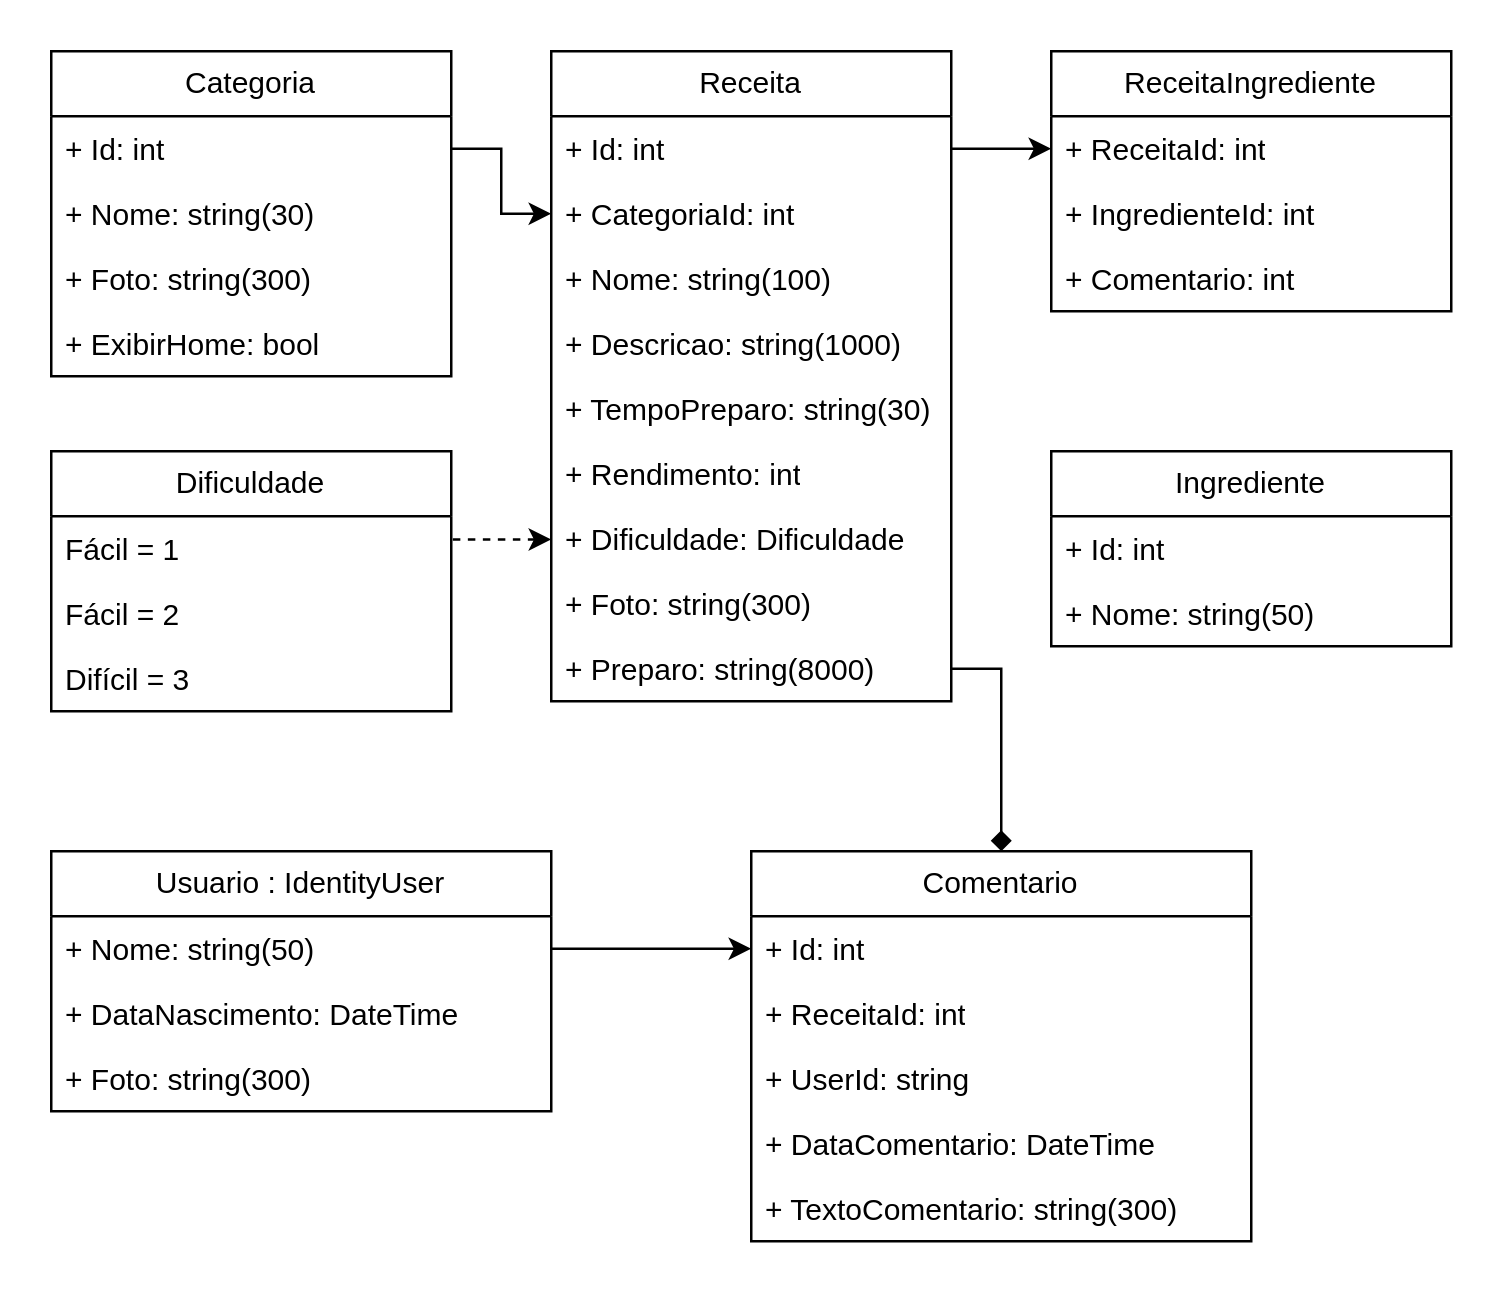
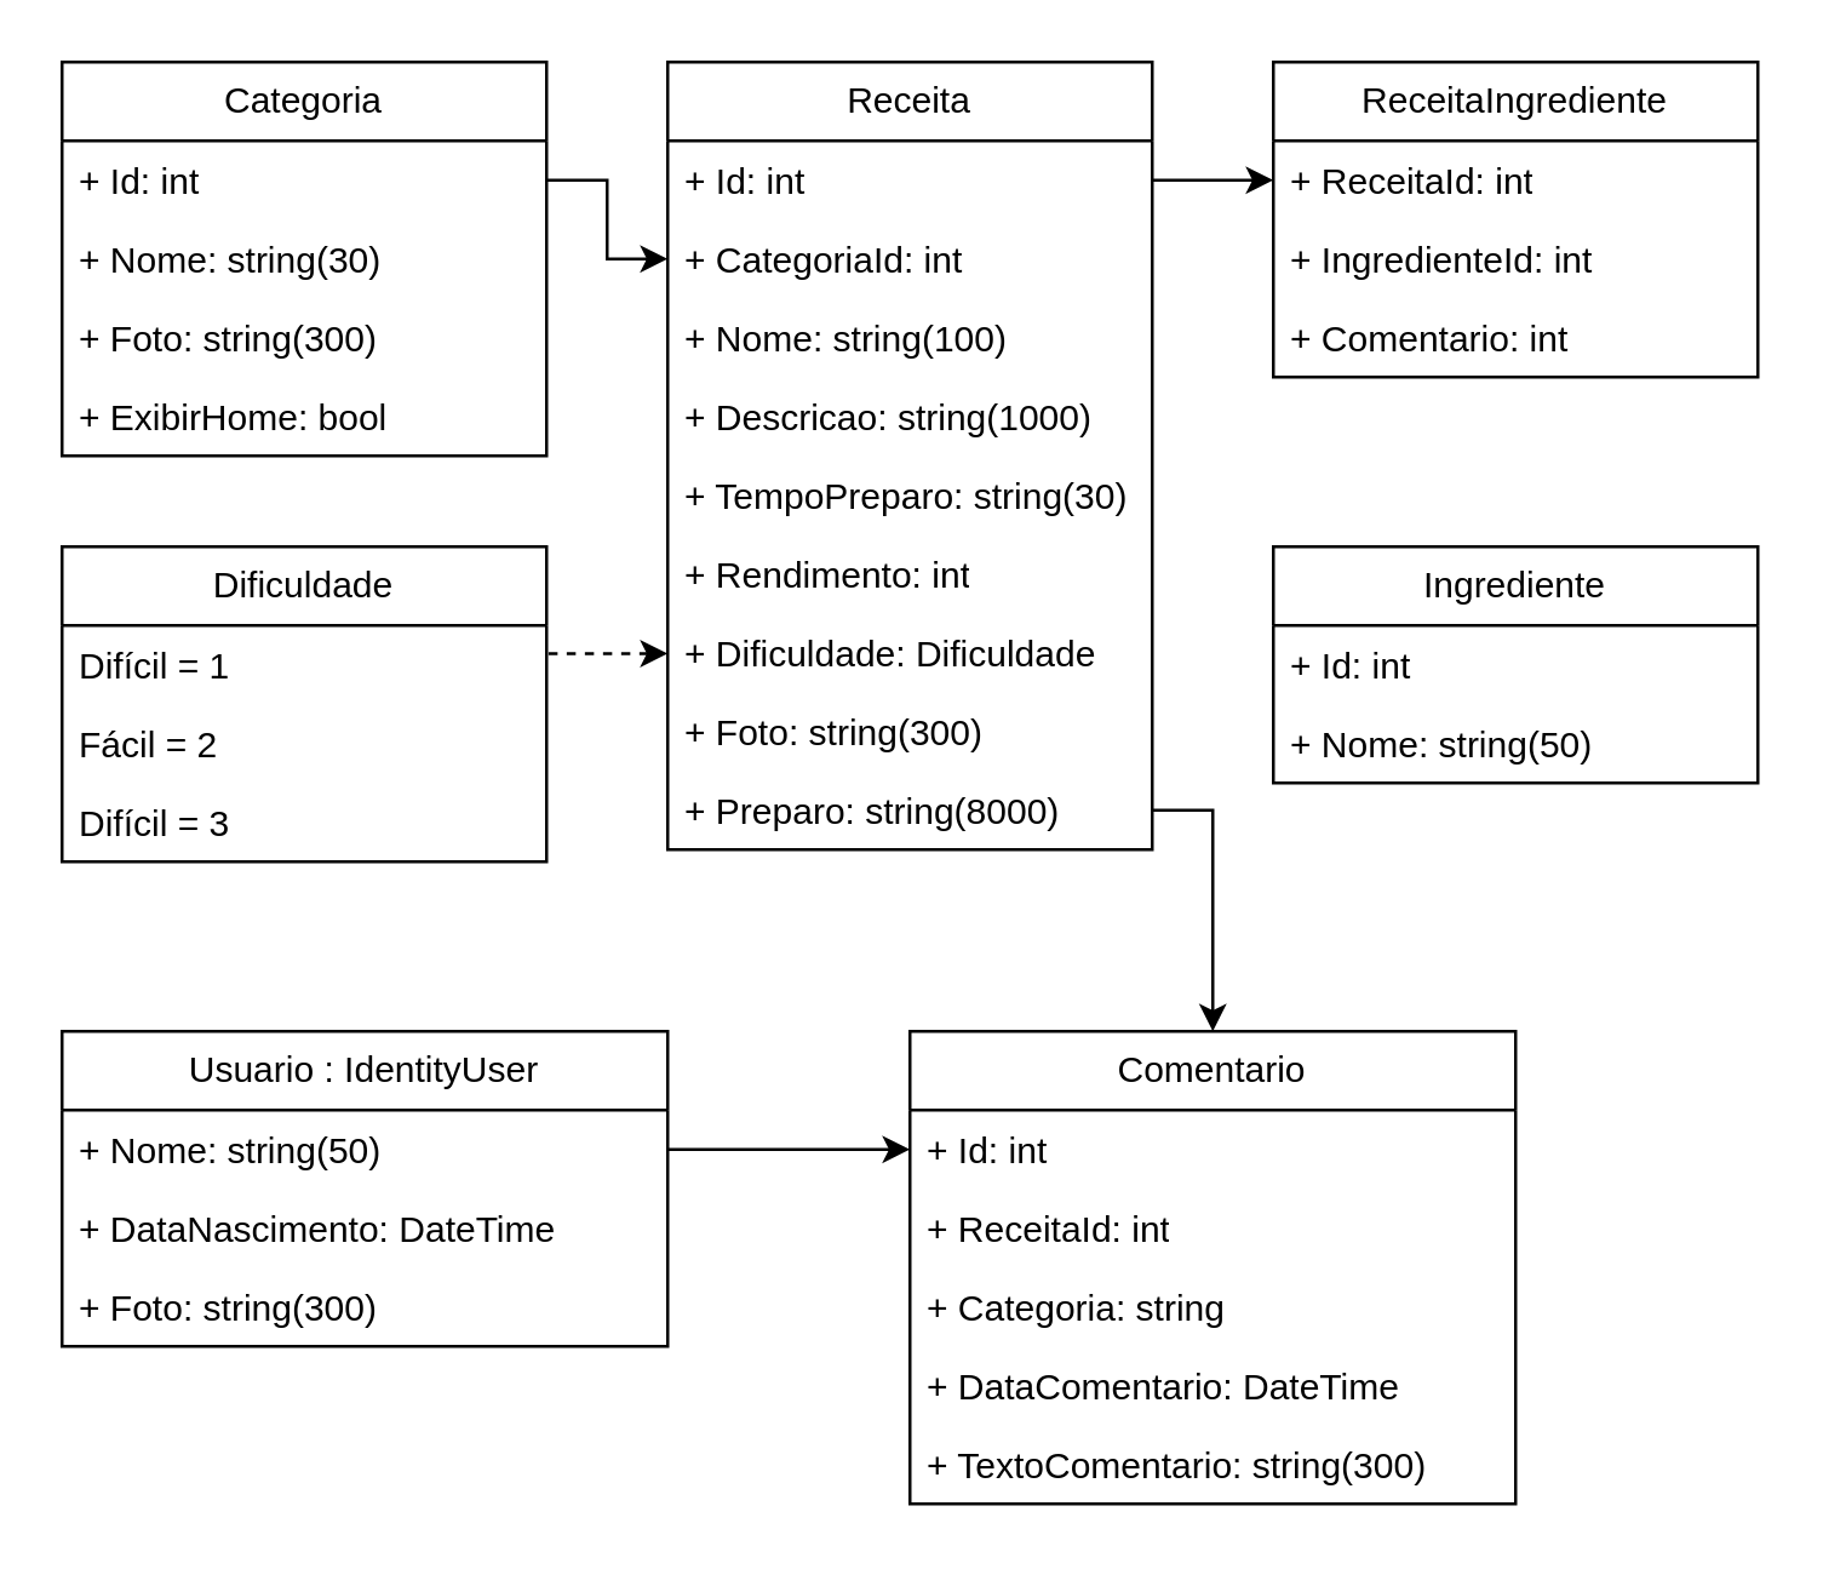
  <mxCell id="0" />
  <mxCell id="1" parent="0" />
  <mxCell id="2" value="Categoria" style="swimlane;fontStyle=0;childLayout=stackLayout;horizontal=1;startSize=26;fillColor=none;horizontalStack=0;resizeParent=1;resizeParentMax=0;resizeLast=0;collapsible=1;marginBottom=0;whiteSpace=wrap;html=1;" vertex="1" parent="1"><mxGeometry x="20" y="20" width="160" height="130" as="geometry" /></mxCell>
  <mxCell id="3" value="+ Id: int" style="text;strokeColor=none;fillColor=none;align=left;verticalAlign=top;spacingLeft=4;spacingRight=4;overflow=hidden;rotatable=0;points=[[0,0.5],[1,0.5]];portConstraint=eastwest;whiteSpace=wrap;html=1;" vertex="1" parent="2"><mxGeometry y="26" width="160" height="26" as="geometry" /></mxCell>
  <mxCell id="4" value="+ Nome: string(30)" style="text;strokeColor=none;fillColor=none;align=left;verticalAlign=top;spacingLeft=4;spacingRight=4;overflow=hidden;rotatable=0;points=[[0,0.5],[1,0.5]];portConstraint=eastwest;whiteSpace=wrap;html=1;" vertex="1" parent="2"><mxGeometry y="52" width="160" height="26" as="geometry" /></mxCell>
  <mxCell id="5" value="+ Foto: string(300)" style="text;strokeColor=none;fillColor=none;align=left;verticalAlign=top;spacingLeft=4;spacingRight=4;overflow=hidden;rotatable=0;points=[[0,0.5],[1,0.5]];portConstraint=eastwest;whiteSpace=wrap;html=1;" vertex="1" parent="2"><mxGeometry y="78" width="160" height="26" as="geometry" /></mxCell>
  <mxCell id="6" value="+ ExibirHome: bool" style="text;strokeColor=none;fillColor=none;align=left;verticalAlign=top;spacingLeft=4;spacingRight=4;overflow=hidden;rotatable=0;points=[[0,0.5],[1,0.5]];portConstraint=eastwest;whiteSpace=wrap;html=1;" vertex="1" parent="2"><mxGeometry y="104" width="160" height="26" as="geometry" /></mxCell>
  <mxCell id="7" value="Dificuldade" style="swimlane;fontStyle=0;childLayout=stackLayout;horizontal=1;startSize=26;fillColor=none;horizontalStack=0;resizeParent=1;resizeParentMax=0;resizeLast=0;collapsible=1;marginBottom=0;whiteSpace=wrap;html=1;" vertex="1" parent="1"><mxGeometry x="20" y="180" width="160" height="104" as="geometry" /></mxCell>
- <mxCell id="8" value="Fácil = 1" style="text;strokeColor=none;fillColor=none;align=left;verticalAlign=top;spacingLeft=4;spacingRight=4;overflow=hidden;rotatable=0;points=[[0,0.5],[1,0.5]];portConstraint=eastwest;whiteSpace=wrap;html=1;" vertex="1" parent="7"><mxGeometry y="26" width="160" height="26" as="geometry" /></mxCell>
+ <mxCell id="8" value="Difícil = 1" style="text;strokeColor=none;fillColor=none;align=left;verticalAlign=top;spacingLeft=4;spacingRight=4;overflow=hidden;rotatable=0;points=[[0,0.5],[1,0.5]];portConstraint=eastwest;whiteSpace=wrap;html=1;" vertex="1" parent="7"><mxGeometry y="26" width="160" height="26" as="geometry" /></mxCell>
  <mxCell id="9" value="Fácil = 2" style="text;strokeColor=none;fillColor=none;align=left;verticalAlign=top;spacingLeft=4;spacingRight=4;overflow=hidden;rotatable=0;points=[[0,0.5],[1,0.5]];portConstraint=eastwest;whiteSpace=wrap;html=1;" vertex="1" parent="7"><mxGeometry y="52" width="160" height="26" as="geometry" /></mxCell>
  <mxCell id="10" value="Difícil = 3" style="text;strokeColor=none;fillColor=none;align=left;verticalAlign=top;spacingLeft=4;spacingRight=4;overflow=hidden;rotatable=0;points=[[0,0.5],[1,0.5]];portConstraint=eastwest;whiteSpace=wrap;html=1;" vertex="1" parent="7"><mxGeometry y="78" width="160" height="26" as="geometry" /></mxCell>
  <mxCell id="11" value="Receita" style="swimlane;fontStyle=0;childLayout=stackLayout;horizontal=1;startSize=26;fillColor=none;horizontalStack=0;resizeParent=1;resizeParentMax=0;resizeLast=0;collapsible=1;marginBottom=0;whiteSpace=wrap;html=1;" vertex="1" parent="1"><mxGeometry x="220" y="20" width="160" height="260" as="geometry" /></mxCell>
  <mxCell id="12" value="+ Id: int" style="text;strokeColor=none;fillColor=none;align=left;verticalAlign=top;spacingLeft=4;spacingRight=4;overflow=hidden;rotatable=0;points=[[0,0.5],[1,0.5]];portConstraint=eastwest;whiteSpace=wrap;html=1;" vertex="1" parent="11"><mxGeometry y="26" width="160" height="26" as="geometry" /></mxCell>
  <mxCell id="13" value="+ CategoriaId: int" style="text;strokeColor=none;fillColor=none;align=left;verticalAlign=top;spacingLeft=4;spacingRight=4;overflow=hidden;rotatable=0;points=[[0,0.5],[1,0.5]];portConstraint=eastwest;whiteSpace=wrap;html=1;" vertex="1" parent="11"><mxGeometry y="52" width="160" height="26" as="geometry" /></mxCell>
  <mxCell id="14" value="+ Nome: string(100)" style="text;strokeColor=none;fillColor=none;align=left;verticalAlign=top;spacingLeft=4;spacingRight=4;overflow=hidden;rotatable=0;points=[[0,0.5],[1,0.5]];portConstraint=eastwest;whiteSpace=wrap;html=1;" vertex="1" parent="11"><mxGeometry y="78" width="160" height="26" as="geometry" /></mxCell>
  <mxCell id="15" value="+ Descricao: string(1000)" style="text;strokeColor=none;fillColor=none;align=left;verticalAlign=top;spacingLeft=4;spacingRight=4;overflow=hidden;rotatable=0;points=[[0,0.5],[1,0.5]];portConstraint=eastwest;whiteSpace=wrap;html=1;" vertex="1" parent="11"><mxGeometry y="104" width="160" height="26" as="geometry" /></mxCell>
  <mxCell id="16" value="+ TempoPreparo: string(30)" style="text;strokeColor=none;fillColor=none;align=left;verticalAlign=top;spacingLeft=4;spacingRight=4;overflow=hidden;rotatable=0;points=[[0,0.5],[1,0.5]];portConstraint=eastwest;whiteSpace=wrap;html=1;" vertex="1" parent="11"><mxGeometry y="130" width="160" height="26" as="geometry" /></mxCell>
  <mxCell id="17" value="+ Rendimento: int" style="text;strokeColor=none;fillColor=none;align=left;verticalAlign=top;spacingLeft=4;spacingRight=4;overflow=hidden;rotatable=0;points=[[0,0.5],[1,0.5]];portConstraint=eastwest;whiteSpace=wrap;html=1;" vertex="1" parent="11"><mxGeometry y="156" width="160" height="26" as="geometry" /></mxCell>
  <mxCell id="18" value="+ Dificuldade: Dificuldade" style="text;strokeColor=none;fillColor=none;align=left;verticalAlign=top;spacingLeft=4;spacingRight=4;overflow=hidden;rotatable=0;points=[[0,0.5],[1,0.5]];portConstraint=eastwest;whiteSpace=wrap;html=1;" vertex="1" parent="11"><mxGeometry y="182" width="160" height="26" as="geometry" /></mxCell>
  <mxCell id="19" value="+ Foto: string(300)" style="text;strokeColor=none;fillColor=none;align=left;verticalAlign=top;spacingLeft=4;spacingRight=4;overflow=hidden;rotatable=0;points=[[0,0.5],[1,0.5]];portConstraint=eastwest;whiteSpace=wrap;html=1;" vertex="1" parent="11"><mxGeometry y="208" width="160" height="26" as="geometry" /></mxCell>
  <mxCell id="20" value="+ Preparo: string(8000)" style="text;strokeColor=none;fillColor=none;align=left;verticalAlign=top;spacingLeft=4;spacingRight=4;overflow=hidden;rotatable=0;points=[[0,0.5],[1,0.5]];portConstraint=eastwest;whiteSpace=wrap;html=1;" vertex="1" parent="11"><mxGeometry y="234" width="160" height="26" as="geometry" /></mxCell>
  <mxCell id="21" style="edgeStyle=orthogonalEdgeStyle;rounded=0;orthogonalLoop=1;jettySize=auto;html=1;exitX=1.004;exitY=0.359;exitDx=0;exitDy=0;entryX=0;entryY=0.5;entryDx=0;entryDy=0;exitPerimeter=0;dashed=1;" edge="1" parent="1" source="8" target="18"><mxGeometry relative="1" as="geometry" /></mxCell>
  <mxCell id="22" style="edgeStyle=orthogonalEdgeStyle;rounded=0;orthogonalLoop=1;jettySize=auto;html=1;exitX=1;exitY=0.5;exitDx=0;exitDy=0;entryX=0;entryY=0.5;entryDx=0;entryDy=0;" edge="1" parent="1" source="3" target="13"><mxGeometry relative="1" as="geometry" /></mxCell>
  <mxCell id="23" value="Ingrediente" style="swimlane;fontStyle=0;childLayout=stackLayout;horizontal=1;startSize=26;fillColor=none;horizontalStack=0;resizeParent=1;resizeParentMax=0;resizeLast=0;collapsible=1;marginBottom=0;whiteSpace=wrap;html=1;" vertex="1" parent="1"><mxGeometry x="420" y="180" width="160" height="78" as="geometry" /></mxCell>
  <mxCell id="24" value="+ Id: int" style="text;strokeColor=none;fillColor=none;align=left;verticalAlign=top;spacingLeft=4;spacingRight=4;overflow=hidden;rotatable=0;points=[[0,0.5],[1,0.5]];portConstraint=eastwest;whiteSpace=wrap;html=1;" vertex="1" parent="23"><mxGeometry y="26" width="160" height="26" as="geometry" /></mxCell>
  <mxCell id="25" value="+ Nome: string(50)" style="text;strokeColor=none;fillColor=none;align=left;verticalAlign=top;spacingLeft=4;spacingRight=4;overflow=hidden;rotatable=0;points=[[0,0.5],[1,0.5]];portConstraint=eastwest;whiteSpace=wrap;html=1;" vertex="1" parent="23"><mxGeometry y="52" width="160" height="26" as="geometry" /></mxCell>
  <mxCell id="26" value="ReceitaIngrediente" style="swimlane;fontStyle=0;childLayout=stackLayout;horizontal=1;startSize=26;fillColor=none;horizontalStack=0;resizeParent=1;resizeParentMax=0;resizeLast=0;collapsible=1;marginBottom=0;whiteSpace=wrap;html=1;" vertex="1" parent="1"><mxGeometry x="420" y="20" width="160" height="104" as="geometry" /></mxCell>
  <mxCell id="27" value="+ ReceitaId: int" style="text;strokeColor=none;fillColor=none;align=left;verticalAlign=top;spacingLeft=4;spacingRight=4;overflow=hidden;rotatable=0;points=[[0,0.5],[1,0.5]];portConstraint=eastwest;whiteSpace=wrap;html=1;" vertex="1" parent="26"><mxGeometry y="26" width="160" height="26" as="geometry" /></mxCell>
  <mxCell id="28" value="+ IngredienteId: int" style="text;strokeColor=none;fillColor=none;align=left;verticalAlign=top;spacingLeft=4;spacingRight=4;overflow=hidden;rotatable=0;points=[[0,0.5],[1,0.5]];portConstraint=eastwest;whiteSpace=wrap;html=1;" vertex="1" parent="26"><mxGeometry y="52" width="160" height="26" as="geometry" /></mxCell>
  <mxCell id="29" value="+ Comentario: int" style="text;strokeColor=none;fillColor=none;align=left;verticalAlign=top;spacingLeft=4;spacingRight=4;overflow=hidden;rotatable=0;points=[[0,0.5],[1,0.5]];portConstraint=eastwest;whiteSpace=wrap;html=1;" vertex="1" parent="26"><mxGeometry y="78" width="160" height="26" as="geometry" /></mxCell>
  <mxCell id="30" style="edgeStyle=orthogonalEdgeStyle;rounded=0;orthogonalLoop=1;jettySize=auto;html=1;exitX=1;exitY=0.5;exitDx=0;exitDy=0;" edge="1" parent="1" source="12" target="27"><mxGeometry relative="1" as="geometry" /></mxCell>
  <mxCell id="31" value="Usuario : IdentityUser" style="swimlane;fontStyle=0;childLayout=stackLayout;horizontal=1;startSize=26;fillColor=none;horizontalStack=0;resizeParent=1;resizeParentMax=0;resizeLast=0;collapsible=1;marginBottom=0;whiteSpace=wrap;html=1;" vertex="1" parent="1"><mxGeometry x="20" y="340" width="200" height="104" as="geometry" /></mxCell>
  <mxCell id="32" value="+ Nome: string(50)" style="text;strokeColor=none;fillColor=none;align=left;verticalAlign=top;spacingLeft=4;spacingRight=4;overflow=hidden;rotatable=0;points=[[0,0.5],[1,0.5]];portConstraint=eastwest;whiteSpace=wrap;html=1;" vertex="1" parent="31"><mxGeometry y="26" width="200" height="26" as="geometry" /></mxCell>
  <mxCell id="33" value="+ DataNascimento: DateTime" style="text;strokeColor=none;fillColor=none;align=left;verticalAlign=top;spacingLeft=4;spacingRight=4;overflow=hidden;rotatable=0;points=[[0,0.5],[1,0.5]];portConstraint=eastwest;whiteSpace=wrap;html=1;" vertex="1" parent="31"><mxGeometry y="52" width="200" height="26" as="geometry" /></mxCell>
  <mxCell id="34" value="+ Foto: string(300)" style="text;strokeColor=none;fillColor=none;align=left;verticalAlign=top;spacingLeft=4;spacingRight=4;overflow=hidden;rotatable=0;points=[[0,0.5],[1,0.5]];portConstraint=eastwest;whiteSpace=wrap;html=1;" vertex="1" parent="31"><mxGeometry y="78" width="200" height="26" as="geometry" /></mxCell>
  <mxCell id="35" value="Comentario" style="swimlane;fontStyle=0;childLayout=stackLayout;horizontal=1;startSize=26;fillColor=none;horizontalStack=0;resizeParent=1;resizeParentMax=0;resizeLast=0;collapsible=1;marginBottom=0;whiteSpace=wrap;html=1;" vertex="1" parent="1"><mxGeometry x="300" y="340" width="200" height="156" as="geometry" /></mxCell>
  <mxCell id="36" value="+ Id: int" style="text;strokeColor=none;fillColor=none;align=left;verticalAlign=top;spacingLeft=4;spacingRight=4;overflow=hidden;rotatable=0;points=[[0,0.5],[1,0.5]];portConstraint=eastwest;whiteSpace=wrap;html=1;" vertex="1" parent="35"><mxGeometry y="26" width="200" height="26" as="geometry" /></mxCell>
  <mxCell id="37" value="+ ReceitaId: int" style="text;strokeColor=none;fillColor=none;align=left;verticalAlign=top;spacingLeft=4;spacingRight=4;overflow=hidden;rotatable=0;points=[[0,0.5],[1,0.5]];portConstraint=eastwest;whiteSpace=wrap;html=1;" vertex="1" parent="35"><mxGeometry y="52" width="200" height="26" as="geometry" /></mxCell>
- <mxCell id="38" value="+ UserId: string" style="text;strokeColor=none;fillColor=none;align=left;verticalAlign=top;spacingLeft=4;spacingRight=4;overflow=hidden;rotatable=0;points=[[0,0.5],[1,0.5]];portConstraint=eastwest;whiteSpace=wrap;html=1;" vertex="1" parent="35"><mxGeometry y="78" width="200" height="26" as="geometry" /></mxCell>
+ <mxCell id="38" value="+ Categoria: string" style="text;strokeColor=none;fillColor=none;align=left;verticalAlign=top;spacingLeft=4;spacingRight=4;overflow=hidden;rotatable=0;points=[[0,0.5],[1,0.5]];portConstraint=eastwest;whiteSpace=wrap;html=1;" vertex="1" parent="35"><mxGeometry y="78" width="200" height="26" as="geometry" /></mxCell>
  <mxCell id="39" value="+ DataComentario: DateTime" style="text;strokeColor=none;fillColor=none;align=left;verticalAlign=top;spacingLeft=4;spacingRight=4;overflow=hidden;rotatable=0;points=[[0,0.5],[1,0.5]];portConstraint=eastwest;whiteSpace=wrap;html=1;" vertex="1" parent="35"><mxGeometry y="104" width="200" height="26" as="geometry" /></mxCell>
  <mxCell id="40" value="+ TextoComentario: string(300)" style="text;strokeColor=none;fillColor=none;align=left;verticalAlign=top;spacingLeft=4;spacingRight=4;overflow=hidden;rotatable=0;points=[[0,0.5],[1,0.5]];portConstraint=eastwest;whiteSpace=wrap;html=1;" vertex="1" parent="35"><mxGeometry y="130" width="200" height="26" as="geometry" /></mxCell>
  <mxCell id="41" style="edgeStyle=orthogonalEdgeStyle;rounded=0;orthogonalLoop=1;jettySize=auto;html=1;exitX=1;exitY=0.5;exitDx=0;exitDy=0;" edge="1" parent="1" source="32" target="36"><mxGeometry relative="1" as="geometry" /></mxCell>
- <mxCell id="42" style="edgeStyle=orthogonalEdgeStyle;rounded=0;orthogonalLoop=1;jettySize=auto;html=1;exitX=1;exitY=0.5;exitDx=0;exitDy=0;entryX=0.5;entryY=0;entryDx=0;entryDy=0;endArrow=diamond;" edge="1" parent="1" source="20" target="35"><mxGeometry relative="1" as="geometry" /></mxCell>
+ <mxCell id="42" style="edgeStyle=orthogonalEdgeStyle;rounded=0;orthogonalLoop=1;jettySize=auto;html=1;exitX=1;exitY=0.5;exitDx=0;exitDy=0;entryX=0.5;entryY=0;entryDx=0;entryDy=0;" edge="1" parent="1" source="20" target="35"><mxGeometry relative="1" as="geometry" /></mxCell>
